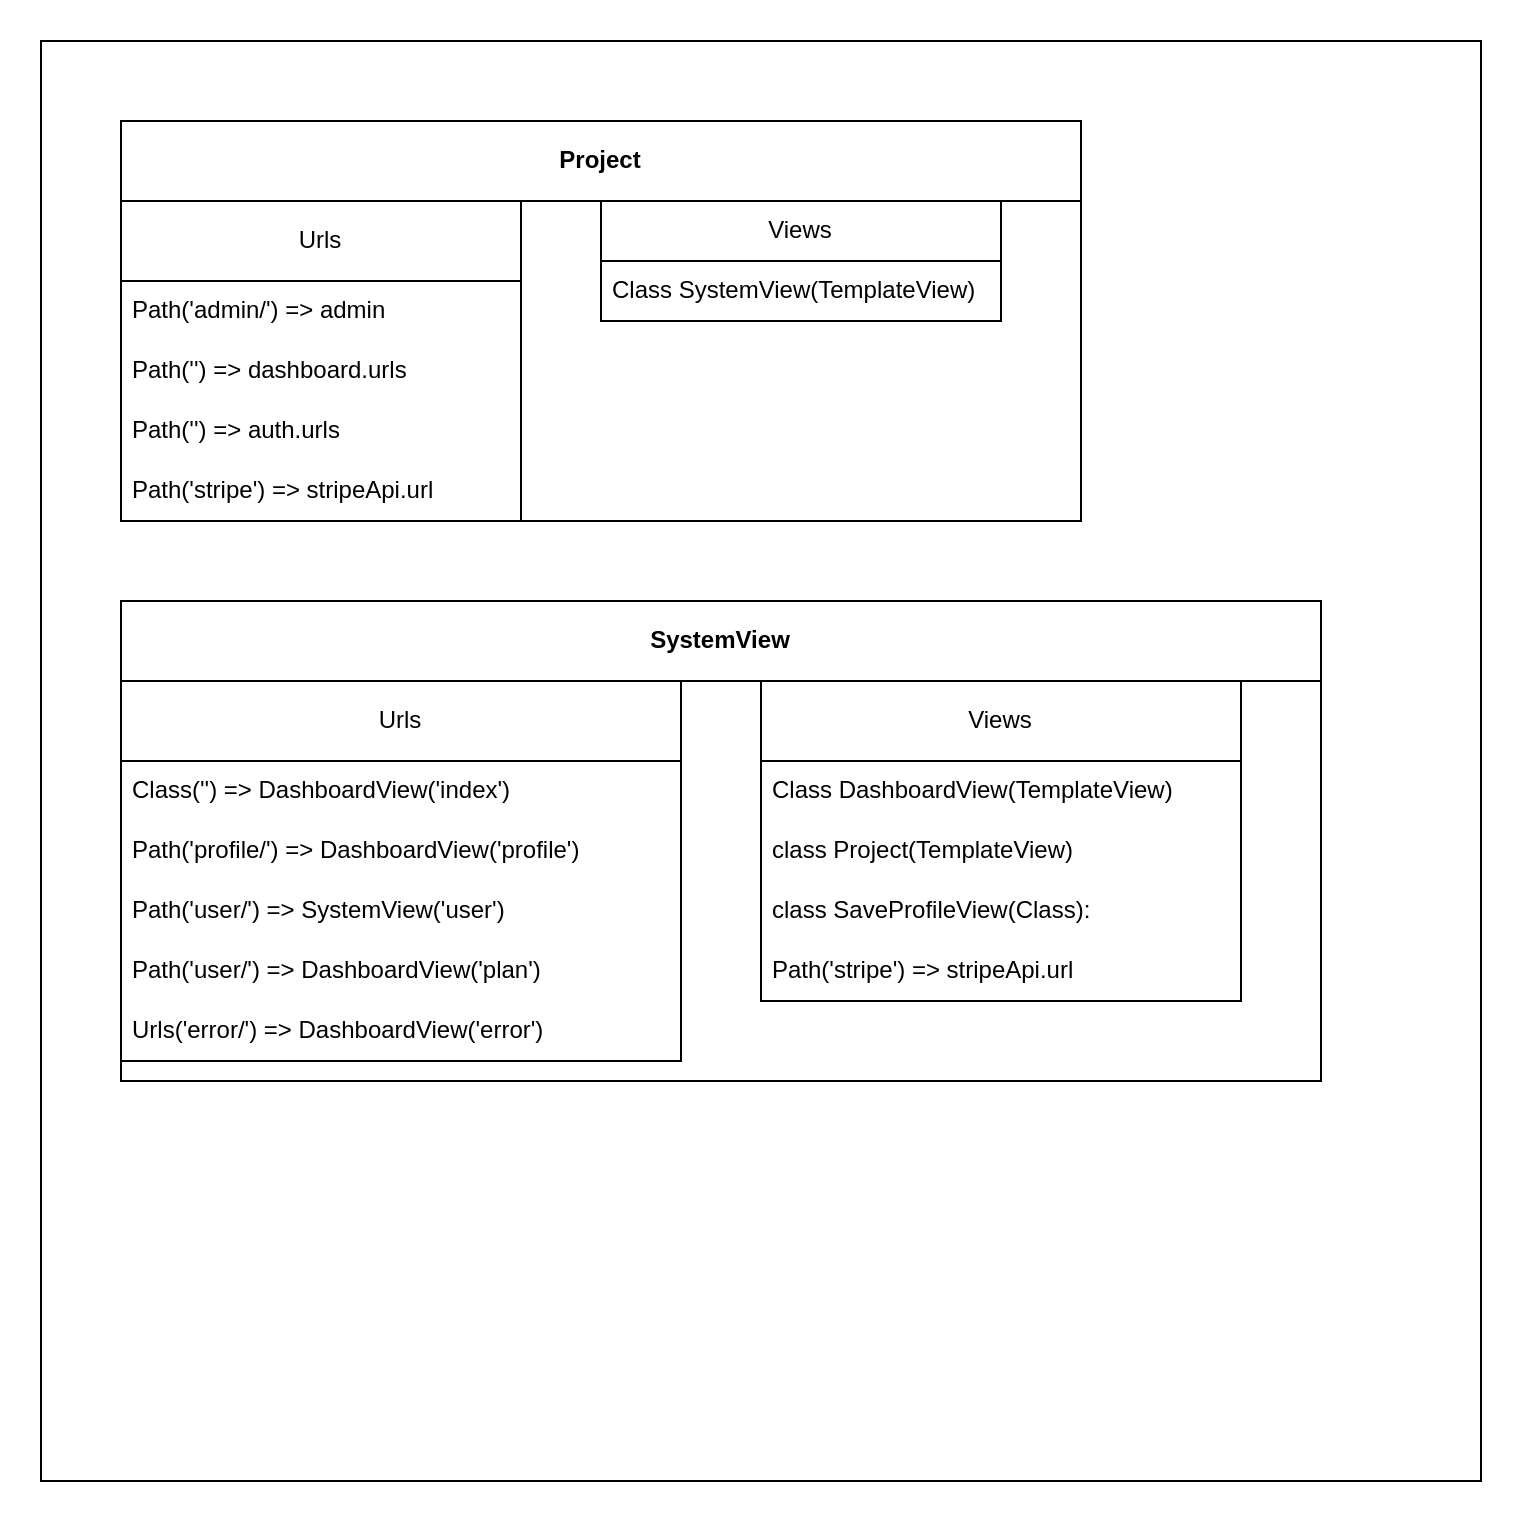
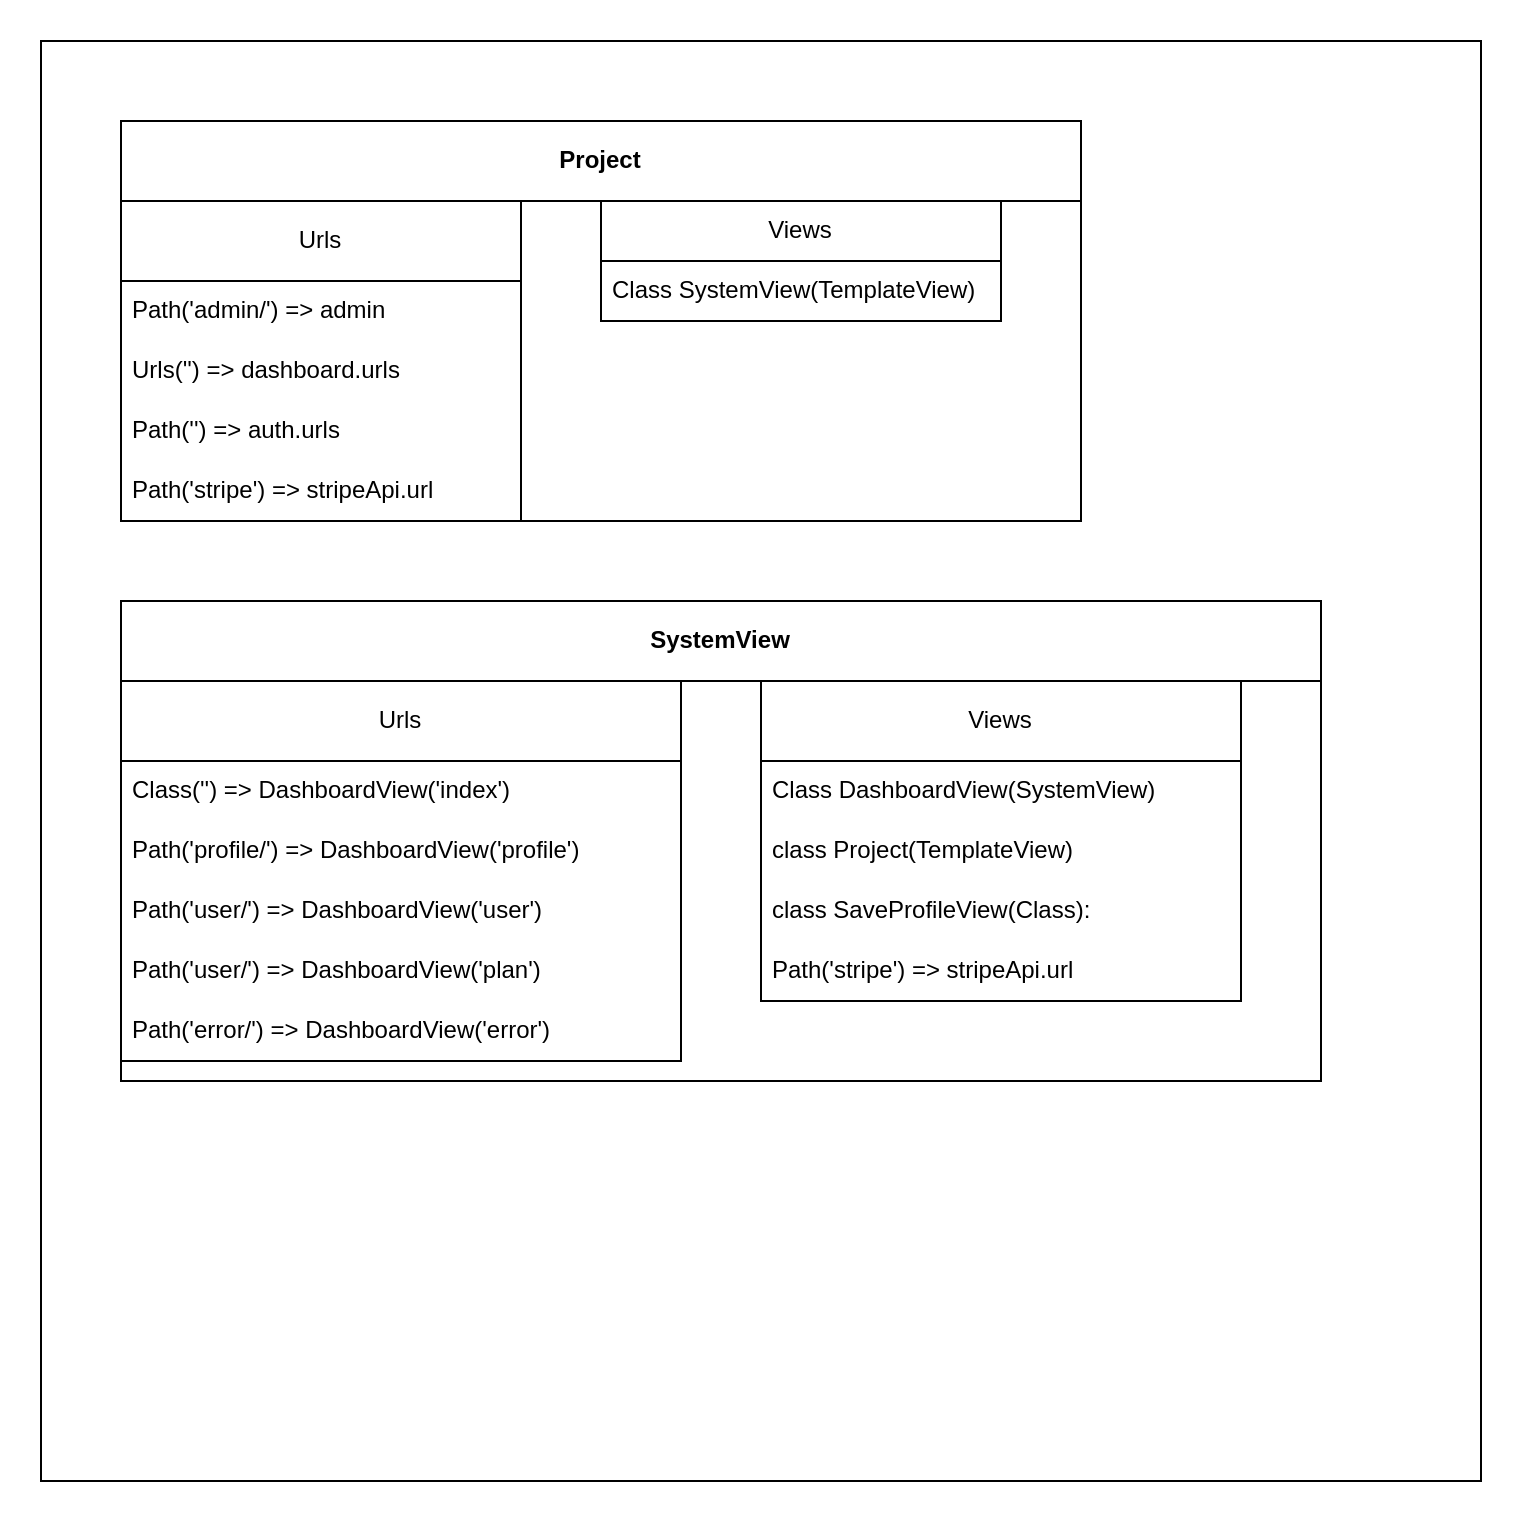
  <mxCell id="0" />
  <mxCell id="1" parent="0" />
  <mxCell id="2" value="" style="rounded=0;whiteSpace=wrap;html=1;movable=1;resizable=1;rotatable=1;deletable=1;editable=1;locked=0;connectable=1;fillColor=none;" vertex="1" parent="1"><mxGeometry x="20" y="20" width="720" height="720" as="geometry" /></mxCell>
  <mxCell id="3" value="Project" style="swimlane;whiteSpace=wrap;html=1;startSize=40;" vertex="1" parent="1"><mxGeometry x="60" y="60" width="480" height="200" as="geometry" /></mxCell>
  <mxCell id="4" value="Urls" style="swimlane;fontStyle=0;childLayout=stackLayout;horizontal=1;startSize=40;horizontalStack=0;resizeParent=1;resizeParentMax=0;resizeLast=0;collapsible=1;marginBottom=0;whiteSpace=wrap;html=1;" vertex="1" parent="3"><mxGeometry y="40" width="200" height="160" as="geometry"><mxRectangle x="210" y="210" width="60" height="30" as="alternateBounds" /></mxGeometry></mxCell>
  <mxCell id="5" value="Path('admin/') =&amp;gt; admin" style="text;strokeColor=none;fillColor=none;align=left;verticalAlign=middle;spacingLeft=4;spacingRight=4;overflow=hidden;points=[[0,0.5],[1,0.5]];portConstraint=eastwest;rotatable=0;whiteSpace=wrap;html=1;" vertex="1" parent="4"><mxGeometry y="40" width="200" height="30" as="geometry" /></mxCell>
- <mxCell id="6" value="Path('') =&amp;gt; dashboard.urls" style="text;strokeColor=none;fillColor=none;align=left;verticalAlign=middle;spacingLeft=4;spacingRight=4;overflow=hidden;points=[[0,0.5],[1,0.5]];portConstraint=eastwest;rotatable=0;whiteSpace=wrap;html=1;" vertex="1" parent="4"><mxGeometry y="70" width="200" height="30" as="geometry" /></mxCell>
+ <mxCell id="6" value="Urls('') =&amp;gt; dashboard.urls" style="text;strokeColor=none;fillColor=none;align=left;verticalAlign=middle;spacingLeft=4;spacingRight=4;overflow=hidden;points=[[0,0.5],[1,0.5]];portConstraint=eastwest;rotatable=0;whiteSpace=wrap;html=1;" vertex="1" parent="4"><mxGeometry y="70" width="200" height="30" as="geometry" /></mxCell>
  <mxCell id="7" value="Path('') =&amp;gt; auth.urls" style="text;strokeColor=none;fillColor=none;align=left;verticalAlign=middle;spacingLeft=4;spacingRight=4;overflow=hidden;points=[[0,0.5],[1,0.5]];portConstraint=eastwest;rotatable=0;whiteSpace=wrap;html=1;" vertex="1" parent="4"><mxGeometry y="100" width="200" height="30" as="geometry" /></mxCell>
  <mxCell id="8" value="Path('stripe') =&amp;gt; stripeApi.url" style="text;strokeColor=none;fillColor=none;align=left;verticalAlign=middle;spacingLeft=4;spacingRight=4;overflow=hidden;points=[[0,0.5],[1,0.5]];portConstraint=eastwest;rotatable=0;whiteSpace=wrap;html=1;" vertex="1" parent="4"><mxGeometry y="130" width="200" height="30" as="geometry" /></mxCell>
  <mxCell id="9" value="Views" style="swimlane;fontStyle=0;childLayout=stackLayout;horizontal=1;startSize=30;horizontalStack=0;resizeParent=1;resizeParentMax=0;resizeLast=0;collapsible=1;marginBottom=0;whiteSpace=wrap;html=1;" vertex="1" parent="3"><mxGeometry x="240" y="40" width="200" height="60" as="geometry"><mxRectangle x="210" y="210" width="60" height="30" as="alternateBounds" /></mxGeometry></mxCell>
  <mxCell id="10" value="Class&amp;nbsp;SystemView(TemplateView)" style="text;strokeColor=none;fillColor=none;align=left;verticalAlign=middle;spacingLeft=4;spacingRight=4;overflow=hidden;points=[[0,0.5],[1,0.5]];portConstraint=eastwest;rotatable=0;whiteSpace=wrap;html=1;" vertex="1" parent="9"><mxGeometry y="30" width="200" height="30" as="geometry" /></mxCell>
  <mxCell id="11" value="SystemView" style="swimlane;whiteSpace=wrap;html=1;startSize=40;" vertex="1" parent="1"><mxGeometry x="60" y="300" width="600" height="240" as="geometry" /></mxCell>
  <mxCell id="12" value="Urls" style="swimlane;fontStyle=0;childLayout=stackLayout;horizontal=1;startSize=40;horizontalStack=0;resizeParent=1;resizeParentMax=0;resizeLast=0;collapsible=1;marginBottom=0;whiteSpace=wrap;html=1;" vertex="1" parent="11"><mxGeometry y="40" width="280" height="190" as="geometry"><mxRectangle x="210" y="210" width="60" height="30" as="alternateBounds" /></mxGeometry></mxCell>
  <mxCell id="13" value="Class('') =&amp;gt; DashboardView('index')" style="text;strokeColor=none;fillColor=none;align=left;verticalAlign=middle;spacingLeft=4;spacingRight=4;overflow=hidden;points=[[0,0.5],[1,0.5]];portConstraint=eastwest;rotatable=0;whiteSpace=wrap;html=1;" vertex="1" parent="12"><mxGeometry y="40" width="280" height="30" as="geometry" /></mxCell>
  <mxCell id="14" value="Path('profile/') =&amp;gt; DashboardView('profile')" style="text;strokeColor=none;fillColor=none;align=left;verticalAlign=middle;spacingLeft=4;spacingRight=4;overflow=hidden;points=[[0,0.5],[1,0.5]];portConstraint=eastwest;rotatable=0;whiteSpace=wrap;html=1;" vertex="1" parent="12"><mxGeometry y="70" width="280" height="30" as="geometry" /></mxCell>
- <mxCell id="15" value="Path('user/') =&amp;gt; SystemView('user')" style="text;strokeColor=none;fillColor=none;align=left;verticalAlign=middle;spacingLeft=4;spacingRight=4;overflow=hidden;points=[[0,0.5],[1,0.5]];portConstraint=eastwest;rotatable=0;whiteSpace=wrap;html=1;" vertex="1" parent="12"><mxGeometry y="100" width="280" height="30" as="geometry" /></mxCell>
+ <mxCell id="15" value="Path('user/') =&amp;gt; DashboardView('user')" style="text;strokeColor=none;fillColor=none;align=left;verticalAlign=middle;spacingLeft=4;spacingRight=4;overflow=hidden;points=[[0,0.5],[1,0.5]];portConstraint=eastwest;rotatable=0;whiteSpace=wrap;html=1;" vertex="1" parent="12"><mxGeometry y="100" width="280" height="30" as="geometry" /></mxCell>
  <mxCell id="16" value="Path('user/') =&amp;gt; DashboardView('plan')" style="text;strokeColor=none;fillColor=none;align=left;verticalAlign=middle;spacingLeft=4;spacingRight=4;overflow=hidden;points=[[0,0.5],[1,0.5]];portConstraint=eastwest;rotatable=0;whiteSpace=wrap;html=1;" vertex="1" parent="12"><mxGeometry y="130" width="280" height="30" as="geometry" /></mxCell>
- <mxCell id="17" value="Urls('error/') =&amp;gt; DashboardView('error')" style="text;strokeColor=none;fillColor=none;align=left;verticalAlign=middle;spacingLeft=4;spacingRight=4;overflow=hidden;points=[[0,0.5],[1,0.5]];portConstraint=eastwest;rotatable=0;whiteSpace=wrap;html=1;" vertex="1" parent="12"><mxGeometry y="160" width="280" height="30" as="geometry" /></mxCell>
+ <mxCell id="17" value="Path('error/') =&amp;gt; DashboardView('error')" style="text;strokeColor=none;fillColor=none;align=left;verticalAlign=middle;spacingLeft=4;spacingRight=4;overflow=hidden;points=[[0,0.5],[1,0.5]];portConstraint=eastwest;rotatable=0;whiteSpace=wrap;html=1;" vertex="1" parent="12"><mxGeometry y="160" width="280" height="30" as="geometry" /></mxCell>
  <mxCell id="18" value="Views" style="swimlane;fontStyle=0;childLayout=stackLayout;horizontal=1;startSize=40;horizontalStack=0;resizeParent=1;resizeParentMax=0;resizeLast=0;collapsible=1;marginBottom=0;whiteSpace=wrap;html=1;" vertex="1" parent="11"><mxGeometry x="320" y="40" width="240" height="160" as="geometry"><mxRectangle x="210" y="210" width="60" height="30" as="alternateBounds" /></mxGeometry></mxCell>
- <mxCell id="19" value="Class DashboardView(TemplateView)" style="text;strokeColor=none;fillColor=none;align=left;verticalAlign=middle;spacingLeft=4;spacingRight=4;overflow=hidden;points=[[0,0.5],[1,0.5]];portConstraint=eastwest;rotatable=0;whiteSpace=wrap;html=1;" vertex="1" parent="18"><mxGeometry y="40" width="240" height="30" as="geometry" /></mxCell>
+ <mxCell id="19" value="Class DashboardView(SystemView)" style="text;strokeColor=none;fillColor=none;align=left;verticalAlign=middle;spacingLeft=4;spacingRight=4;overflow=hidden;points=[[0,0.5],[1,0.5]];portConstraint=eastwest;rotatable=0;whiteSpace=wrap;html=1;" vertex="1" parent="18"><mxGeometry y="40" width="240" height="30" as="geometry" /></mxCell>
  <mxCell id="20" value="class Project(TemplateView)" style="text;strokeColor=none;fillColor=none;align=left;verticalAlign=middle;spacingLeft=4;spacingRight=4;overflow=hidden;points=[[0,0.5],[1,0.5]];portConstraint=eastwest;rotatable=0;whiteSpace=wrap;html=1;" vertex="1" parent="18"><mxGeometry y="70" width="240" height="30" as="geometry" /></mxCell>
  <mxCell id="21" value="class SaveProfileView(Class):" style="text;strokeColor=none;fillColor=none;align=left;verticalAlign=middle;spacingLeft=4;spacingRight=4;overflow=hidden;points=[[0,0.5],[1,0.5]];portConstraint=eastwest;rotatable=0;whiteSpace=wrap;html=1;" vertex="1" parent="18"><mxGeometry y="100" width="240" height="30" as="geometry" /></mxCell>
  <mxCell id="22" value="Path('stripe') =&amp;gt; stripeApi.url" style="text;strokeColor=none;fillColor=none;align=left;verticalAlign=middle;spacingLeft=4;spacingRight=4;overflow=hidden;points=[[0,0.5],[1,0.5]];portConstraint=eastwest;rotatable=0;whiteSpace=wrap;html=1;" vertex="1" parent="18"><mxGeometry y="130" width="240" height="30" as="geometry" /></mxCell>
